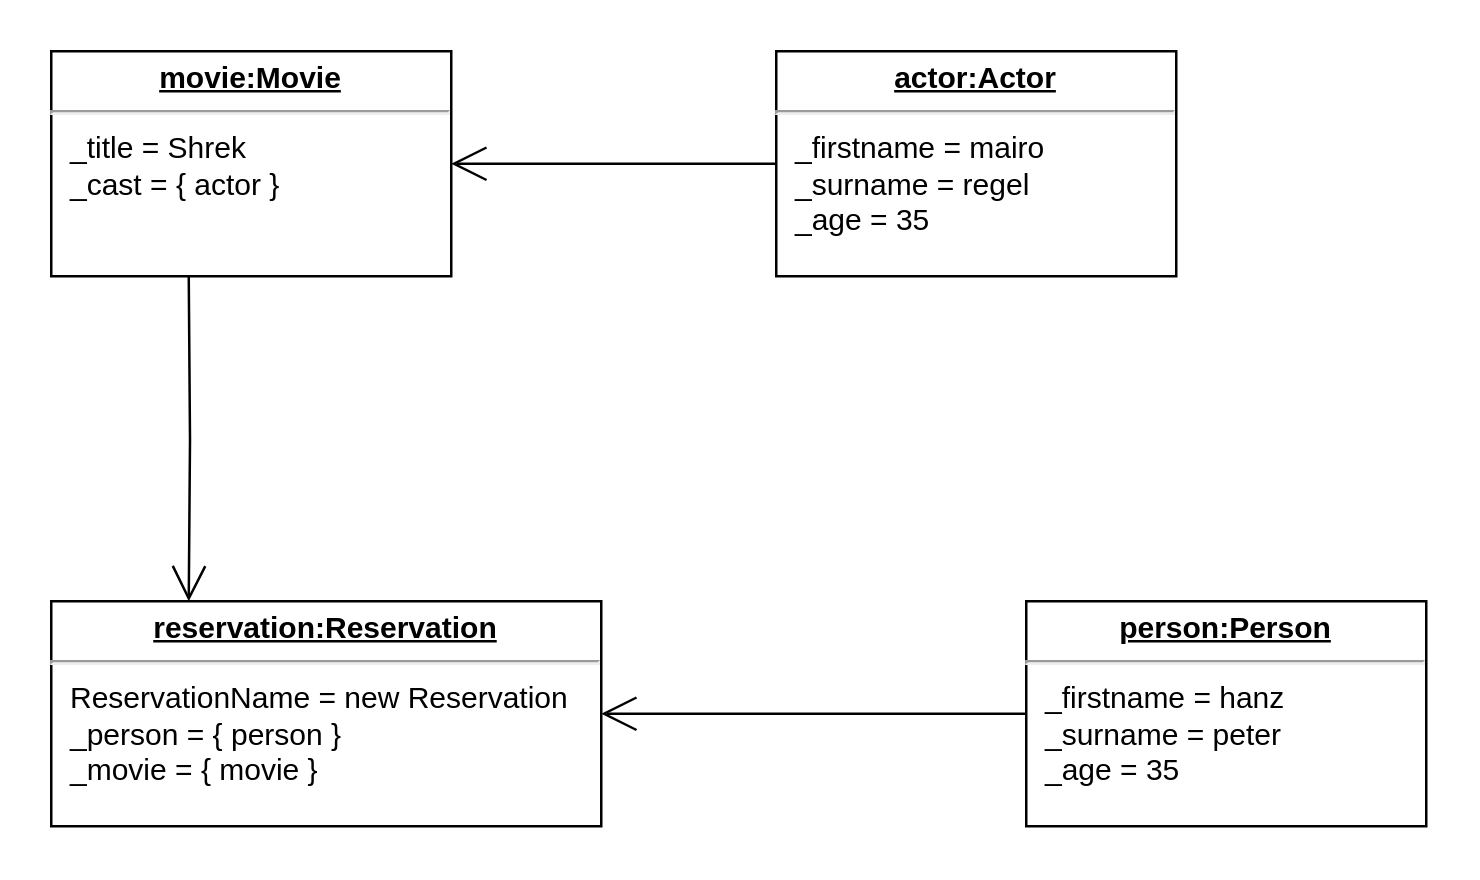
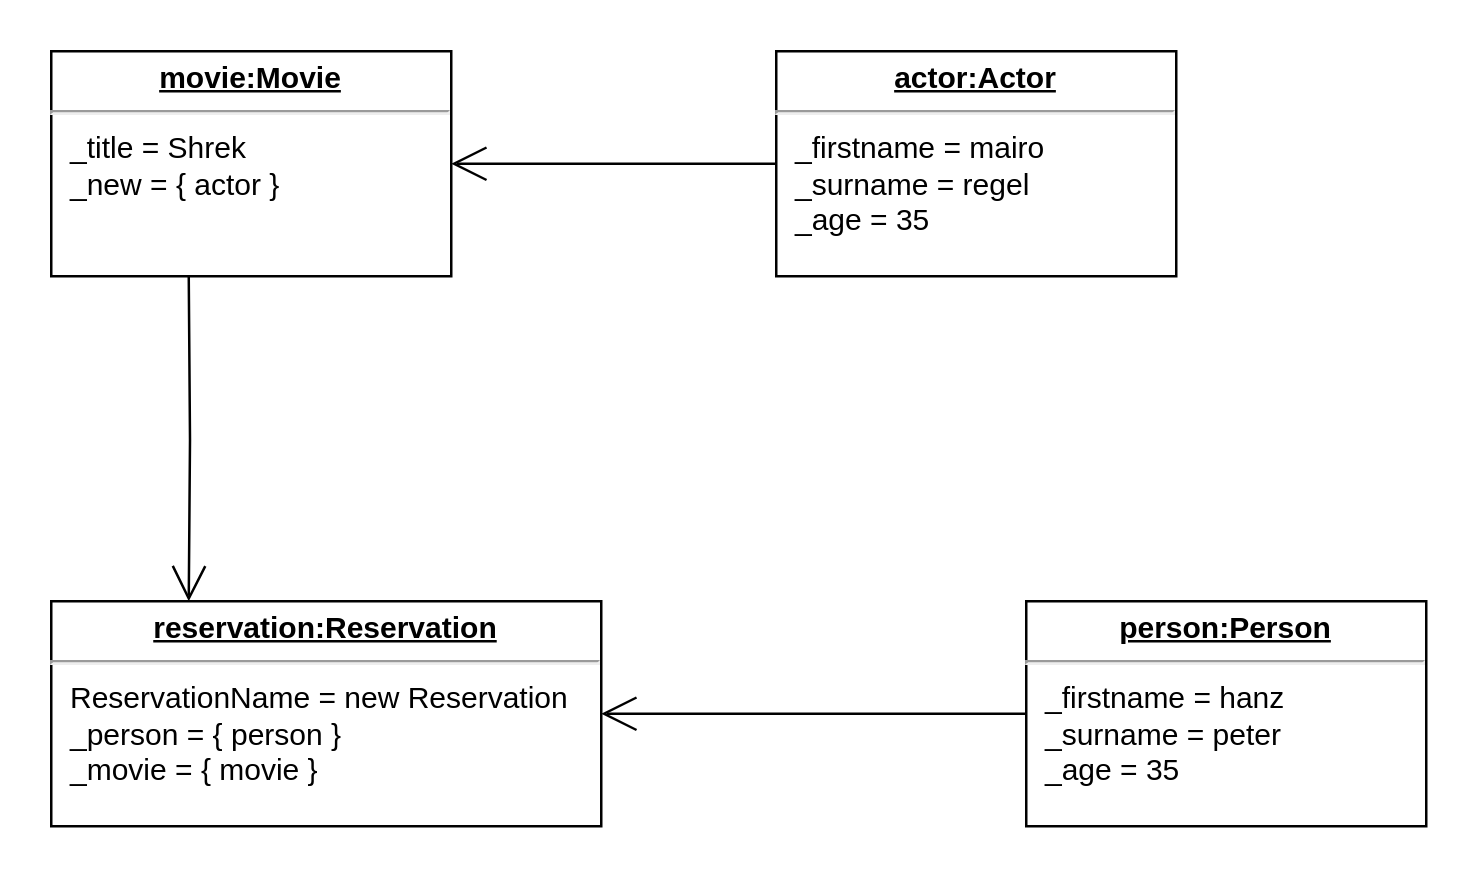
  <mxCell id="0" />
  <mxCell id="1" parent="0" />
  <mxCell id="2" value="&lt;p style=&quot;margin: 0px ; margin-top: 4px ; text-align: center ; text-decoration: underline&quot;&gt;&lt;b&gt;actor:Actor&lt;/b&gt;&lt;/p&gt;&lt;hr&gt;&lt;p style=&quot;margin: 0px ; margin-left: 8px&quot;&gt;_firstname = mairo&lt;br&gt;_surname = regel&lt;br&gt;_age = 35&lt;/p&gt;" style="verticalAlign=top;align=left;overflow=fill;fontSize=12;fontFamily=Helvetica;html=1;" vertex="1" parent="1"><mxGeometry x="310" y="20" width="160" height="90" as="geometry" /></mxCell>
- <mxCell id="3" value="&lt;p style=&quot;margin: 0px ; margin-top: 4px ; text-align: center ; text-decoration: underline&quot;&gt;&lt;b&gt;movie:Movie&lt;/b&gt;&lt;/p&gt;&lt;hr&gt;&lt;p style=&quot;margin: 0px ; margin-left: 8px&quot;&gt;_title = Shrek&lt;br&gt;_cast = { actor }&lt;br&gt;&lt;br&gt;&lt;/p&gt;" style="verticalAlign=top;align=left;overflow=fill;fontSize=12;fontFamily=Helvetica;html=1;" vertex="1" parent="1"><mxGeometry x="20" y="20" width="160" height="90" as="geometry" /></mxCell>
+ <mxCell id="3" value="&lt;p style=&quot;margin: 0px ; margin-top: 4px ; text-align: center ; text-decoration: underline&quot;&gt;&lt;b&gt;movie:Movie&lt;/b&gt;&lt;/p&gt;&lt;hr&gt;&lt;p style=&quot;margin: 0px ; margin-left: 8px&quot;&gt;_title = Shrek&lt;br&gt;_new = { actor }&lt;br&gt;&lt;br&gt;&lt;/p&gt;" style="verticalAlign=top;align=left;overflow=fill;fontSize=12;fontFamily=Helvetica;html=1;" vertex="1" parent="1"><mxGeometry x="20" y="20" width="160" height="90" as="geometry" /></mxCell>
  <mxCell id="4" value="" style="endArrow=open;endFill=1;endSize=12;html=1;rounded=0;edgeStyle=orthogonalEdgeStyle;entryX=1;entryY=0.5;entryDx=0;entryDy=0;exitX=0;exitY=0.5;exitDx=0;exitDy=0;" edge="1" parent="1" source="2" target="3"><mxGeometry width="160" relative="1" as="geometry"><mxPoint x="250" y="120" as="sourcePoint" /><mxPoint x="410" y="120" as="targetPoint" /></mxGeometry></mxCell>
  <mxCell id="5" value="&lt;p style=&quot;margin: 0px ; margin-top: 4px ; text-align: center ; text-decoration: underline&quot;&gt;&lt;b&gt;reservation:Reservation&lt;/b&gt;&lt;/p&gt;&lt;hr&gt;&lt;p style=&quot;margin: 0px ; margin-left: 8px&quot;&gt;ReservationName = new Reservation&lt;br&gt;_person = { person }&lt;br&gt;_movie = { movie }&lt;/p&gt;" style="verticalAlign=top;align=left;overflow=fill;fontSize=12;fontFamily=Helvetica;html=1;" vertex="1" parent="1"><mxGeometry x="20" y="240" width="220" height="90" as="geometry" /></mxCell>
  <mxCell id="6" value="&lt;p style=&quot;margin: 0px ; margin-top: 4px ; text-align: center ; text-decoration: underline&quot;&gt;&lt;b&gt;person:Person&lt;/b&gt;&lt;/p&gt;&lt;hr&gt;&lt;p style=&quot;margin: 0px ; margin-left: 8px&quot;&gt;_firstname = hanz&lt;br&gt;_surname = peter&lt;br&gt;_age = 35&lt;/p&gt;" style="verticalAlign=top;align=left;overflow=fill;fontSize=12;fontFamily=Helvetica;html=1;" vertex="1" parent="1"><mxGeometry x="410" y="240" width="160" height="90" as="geometry" /></mxCell>
  <mxCell id="7" value="" style="endArrow=open;endFill=1;endSize=12;html=1;rounded=0;edgeStyle=orthogonalEdgeStyle;entryX=0.25;entryY=0;entryDx=0;entryDy=0;" edge="1" parent="1" target="5"><mxGeometry width="160" relative="1" as="geometry"><mxPoint x="75" y="110" as="sourcePoint" /><mxPoint x="190" y="75" as="targetPoint" /></mxGeometry></mxCell>
  <mxCell id="8" value="" style="endArrow=open;endFill=1;endSize=12;html=1;rounded=0;edgeStyle=orthogonalEdgeStyle;entryX=1;entryY=0.5;entryDx=0;entryDy=0;exitX=0;exitY=0.5;exitDx=0;exitDy=0;" edge="1" parent="1" source="6" target="5"><mxGeometry width="160" relative="1" as="geometry"><mxPoint x="330" y="85" as="sourcePoint" /><mxPoint x="200" y="85" as="targetPoint" /></mxGeometry></mxCell>
